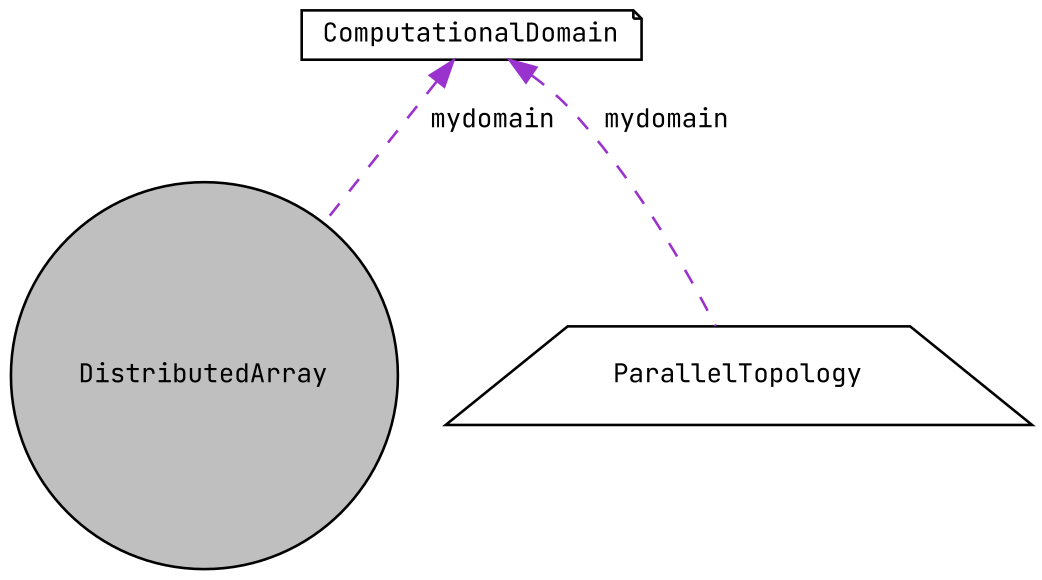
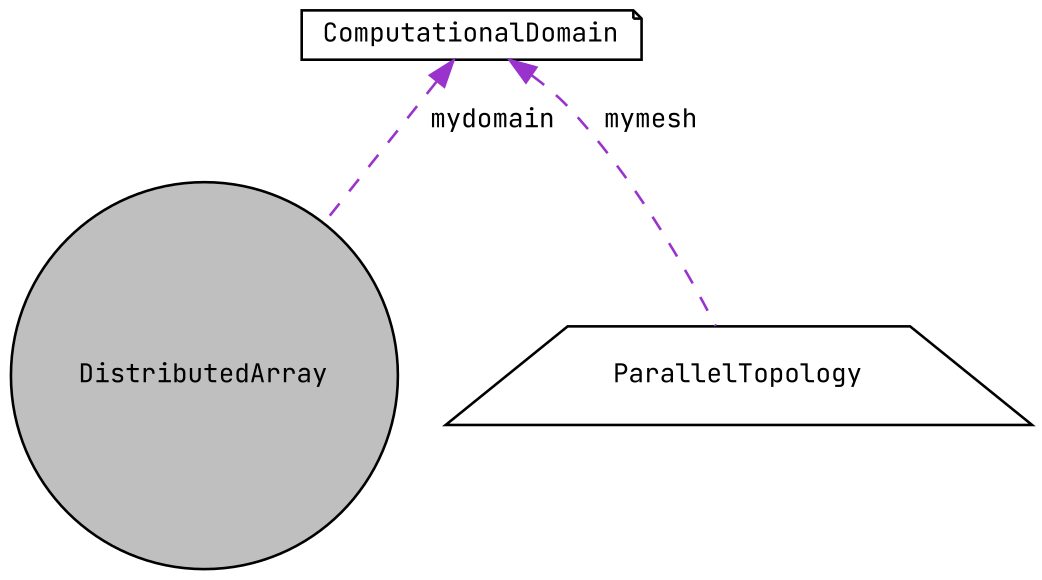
  digraph {
    fontname="JetBrains Mono"
    node [color=black fillcolor=white fontname="JetBrains Mono" fontsize=10 style=filled]
    edge [color=darkorchid3 dir=back fontname="JetBrains Mono" fontsize=10 labelfontname=Helvetica labelfontsize=10 style=dashed]
    n1 [fillcolor=grey75 fontcolor=black height=0.2 label=DistributedArray shape=circle width=0.4]
    n2 [height=0.2 label=ParallelTopology shape=trapezium width=0.4]
    n3 [height=0.2 label=ComputationalDomain shape=note width=0.4]
    n3 -> n1 [label=" mydomain"]
-   n3 -> n2 [label=" mydomain"]
+   n3 -> n2 [label=" mymesh"]
  }
